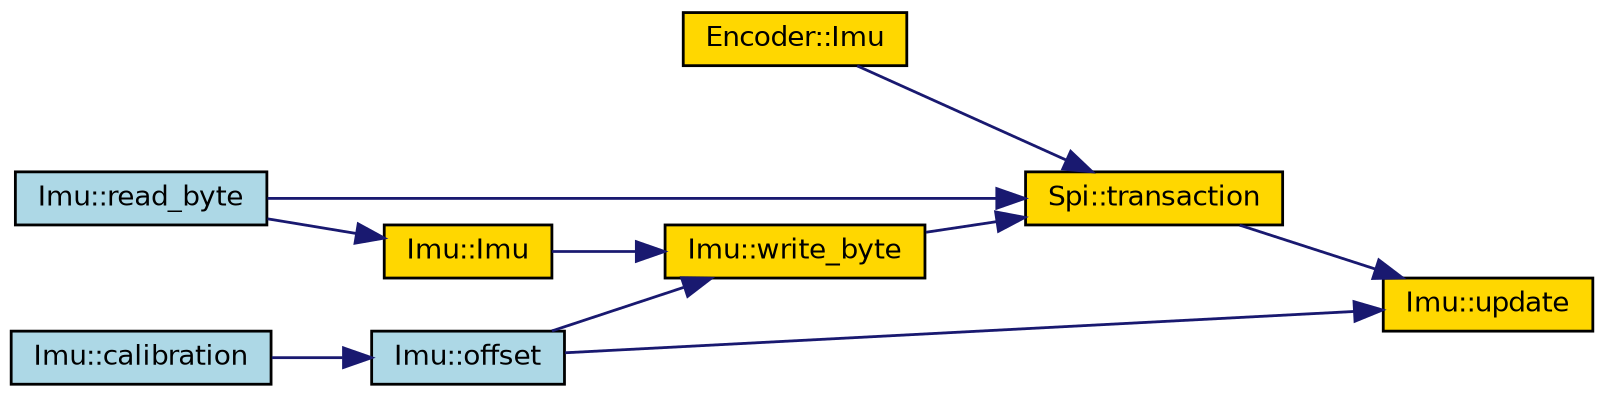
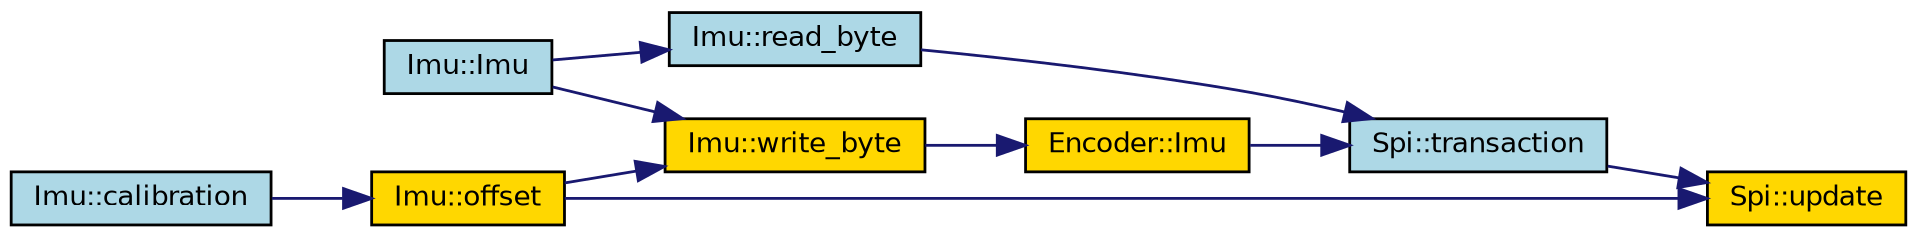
  digraph {
    rankdir=RL
    node [color=black fillcolor=gold fontname=Helvetica fontsize=10 shape=record style=filled]
    edge [color=midnightblue dir=back fontname=Helvetica fontsize=10 labelfontname=Helvetica labelfontsize=10 style=solid]
-   n1 [fontcolor=black height=0.2 label="Spi::transaction" width=0.4]
+   n1 [fillcolor=lightblue fontcolor=black height=0.2 label="Spi::transaction" width=0.4]
    n2 [height=0.2 label="Encoder::Imu" width=0.4]
    n3 [fillcolor=lightblue height=0.2 label="Imu::read_byte" width=0.4]
    n4 [height=0.2 label="Imu::write_byte" width=0.4]
-   n5 [height=0.2 label="Imu::Imu" width=0.4]
-   n6 [height=0.2 label="Imu::update" width=0.4]
-   n7 [fillcolor=lightblue height=0.2 label="Imu::offset" width=0.4]
+   n5 [fillcolor=lightblue height=0.2 label="Imu::Imu" width=0.4]
+   n6 [height=0.2 label="Spi::update" width=0.4]
+   n7 [height=0.2 label="Imu::offset" width=0.4]
    n8 [fillcolor=lightblue height=0.2 label="Imu::calibration" width=0.4]
    n1 -> n2
    n1 -> n3
-   n1 -> n4
-   n5 -> n3
+   n2 -> n4
+   n3 -> n5
    n4 -> n5
    n4 -> n7
    n6 -> n1
    n6 -> n7
    n7 -> n8
  }
